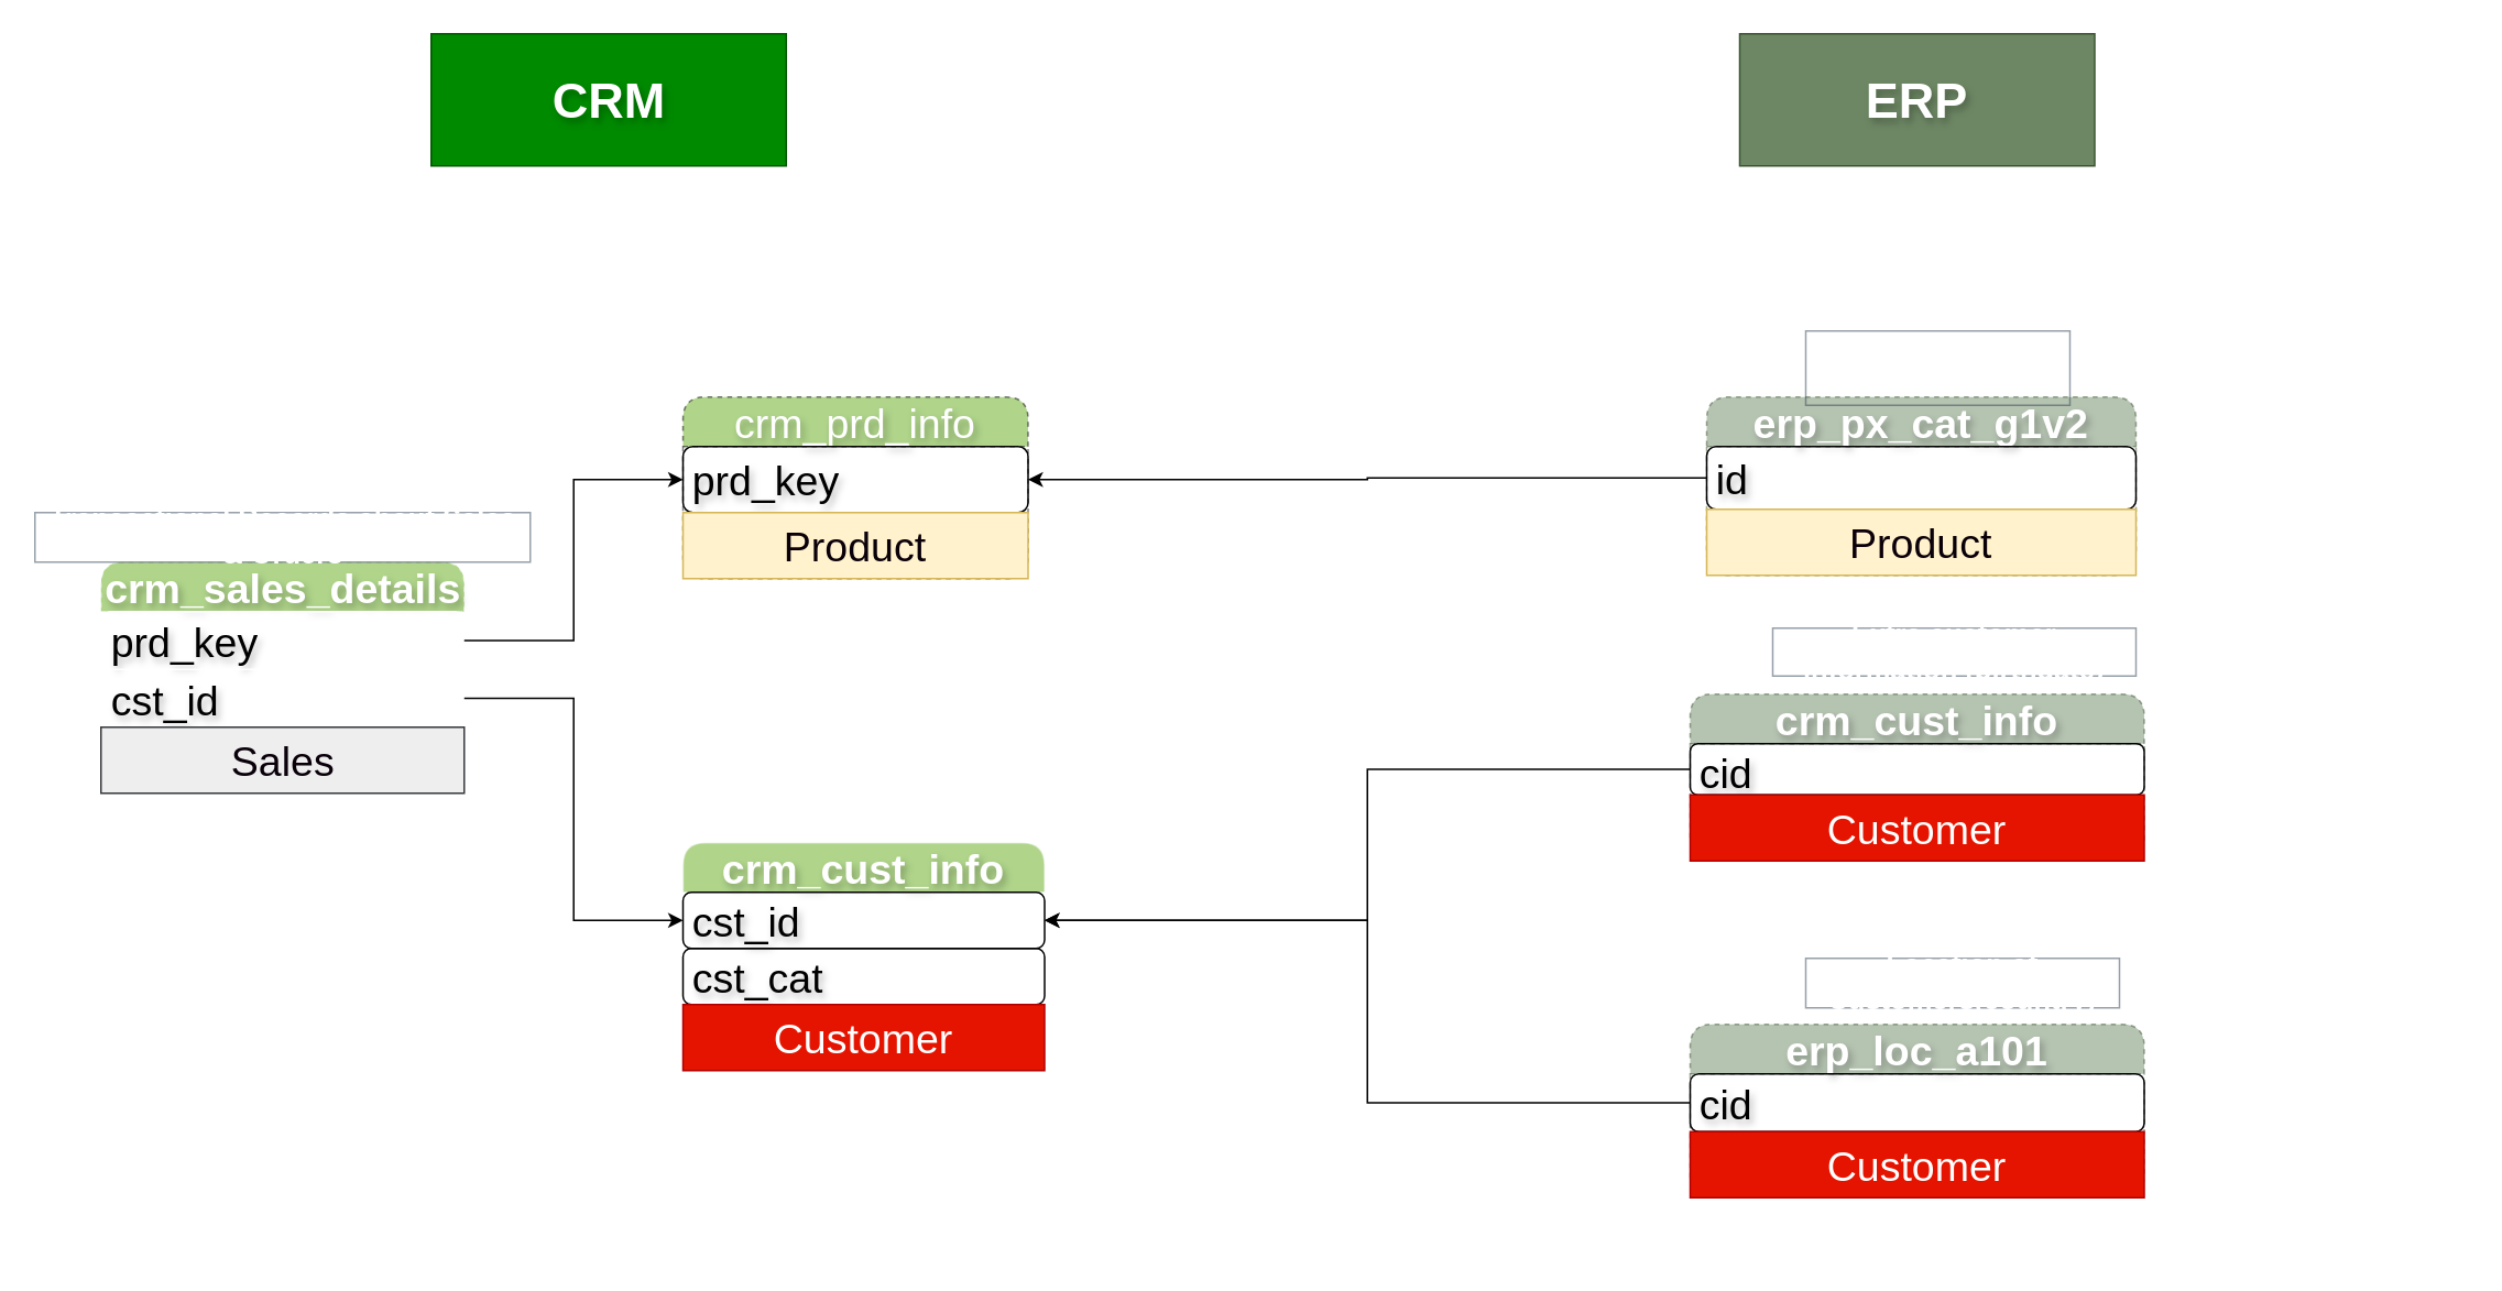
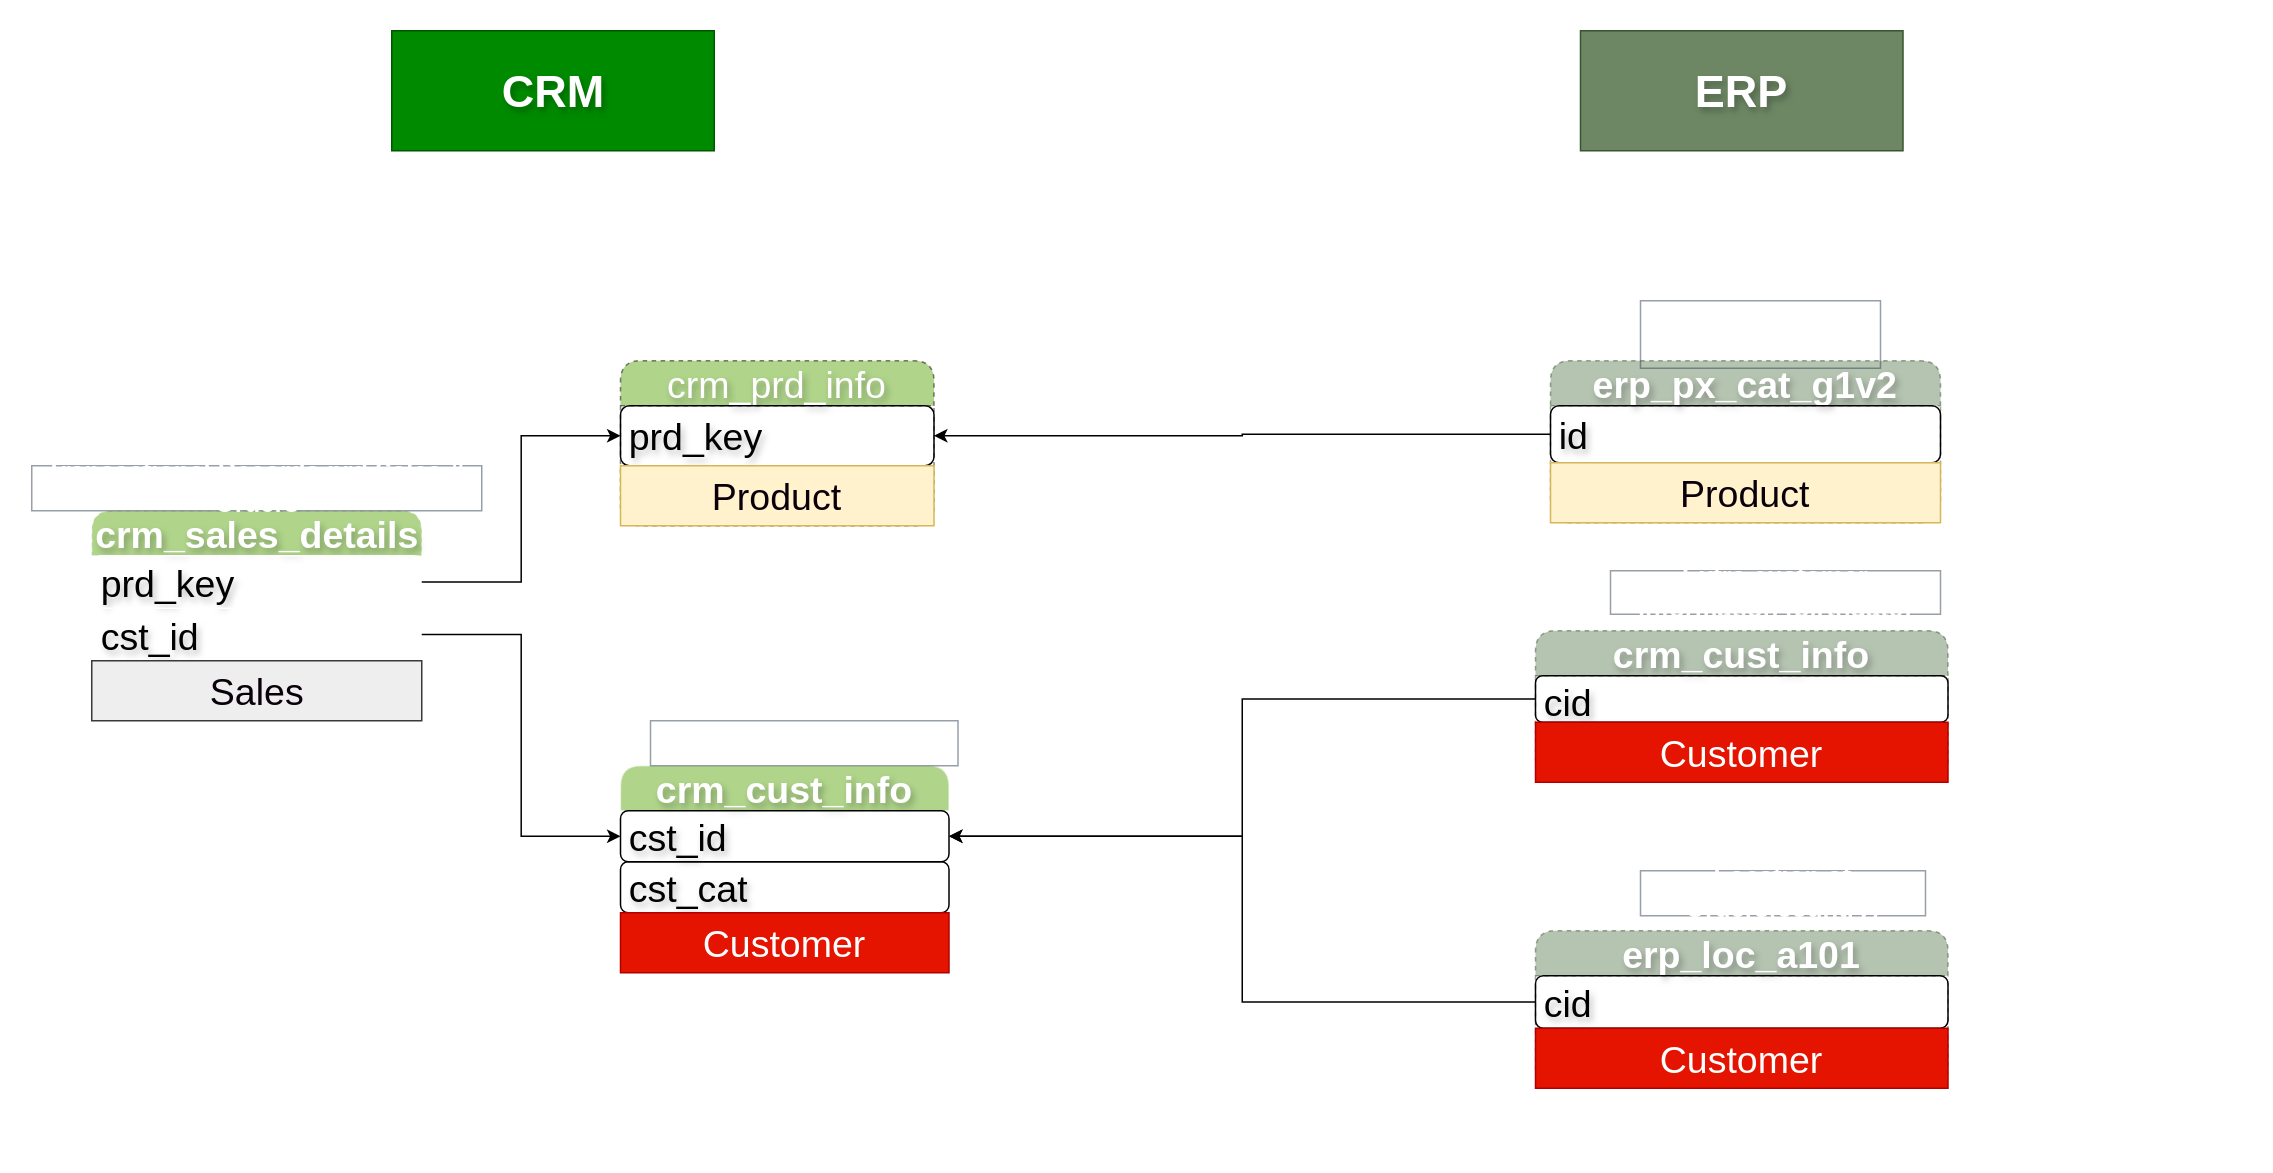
  <mxCell id="0" />
  <mxCell id="1" parent="0" />
  <mxCell id="2" value="" style="rounded=0;whiteSpace=wrap;html=1;strokeColor=light-dark(#FFFFFF,#FFFFFF);align=center;verticalAlign=middle;fontFamily=Helvetica;fontSize=12;fontColor=#ffffff;fillColor=none;gradientColor=none;dashed=1;" parent="1" vertex="1"><mxGeometry x="23" y="60" width="691" height="690" as="geometry" /></mxCell>
  <mxCell id="3" value="crm_prd_info" style="swimlane;fontStyle=0;childLayout=stackLayout;horizontal=1;startSize=30;horizontalStack=0;resizeParent=1;resizeParentMax=0;resizeLast=0;collapsible=1;marginBottom=0;whiteSpace=wrap;html=1;rounded=1;swimlaneLine=1;fillColor=#60a917;dashed=1;fontColor=#ffffff;strokeColor=default;opacity=50;textShadow=1;fontSize=25;" parent="1" vertex="1"><mxGeometry x="413" width="209" height="110" as="geometry" y="240" /></mxCell>
  <mxCell id="4" value="prd_key" style="text;strokeColor=default;fillColor=none;align=left;verticalAlign=middle;spacingLeft=4;spacingRight=4;overflow=hidden;points=[[0,0.5],[1,0.5]];portConstraint=eastwest;rotatable=0;whiteSpace=wrap;html=1;textShadow=1;fontSize=25;rounded=1;" parent="3" vertex="1"><mxGeometry y="30" width="209" height="40" as="geometry" /></mxCell>
  <mxCell id="5" value="Product" style="text;html=1;strokeColor=#d6b656;fillColor=#fff2cc;align=center;verticalAlign=middle;whiteSpace=wrap;overflow=hidden;fontSize=25;fontColor=#0A000A;" vertex="1" parent="3"><mxGeometry y="70" width="209" height="40" as="geometry" /></mxCell>
  <mxCell id="6" value="&lt;b&gt;crm_cust_info&lt;/b&gt;" style="swimlane;fontStyle=0;childLayout=stackLayout;horizontal=1;startSize=30;horizontalStack=0;resizeParent=1;resizeParentMax=0;resizeLast=0;collapsible=1;marginBottom=0;whiteSpace=wrap;html=1;rounded=1;swimlaneLine=1;fillColor=#60a917;fontColor=#ffffff;strokeColor=light-dark(#FFFFFF,#191919);opacity=50;textShadow=1;fontSize=25;" parent="1" vertex="1"><mxGeometry x="413" y="510" width="219" height="138" as="geometry" /></mxCell>
  <mxCell id="7" value="cst_id" style="text;strokeColor=default;fillColor=none;align=left;verticalAlign=middle;spacingLeft=4;spacingRight=4;overflow=hidden;points=[[0,0.5],[1,0.5]];portConstraint=eastwest;rotatable=0;whiteSpace=wrap;html=1;textShadow=1;fontSize=25;rounded=1;" parent="6" vertex="1"><mxGeometry y="30" width="219" height="34" as="geometry" /></mxCell>
  <mxCell id="8" value="cst_cat" style="text;strokeColor=default;fillColor=none;align=left;verticalAlign=middle;spacingLeft=4;spacingRight=4;overflow=hidden;points=[[0,0.5],[1,0.5]];portConstraint=eastwest;rotatable=0;whiteSpace=wrap;html=1;textShadow=1;fontSize=25;rounded=1;" parent="6" vertex="1"><mxGeometry y="64" width="219" height="34" as="geometry" /></mxCell>
  <mxCell id="9" value="Customer" style="text;html=1;strokeColor=#B20000;fillColor=#e51400;align=center;verticalAlign=middle;whiteSpace=wrap;overflow=hidden;fontSize=25;fontColor=#ffffff;" vertex="1" parent="6"><mxGeometry y="98" width="219" height="40" as="geometry" /></mxCell>
+ <mxCell id="10" value="&lt;font style=&quot;font-size: 17px;&quot;&gt;&lt;b style=&quot;&quot;&gt;Customer Information&lt;/b&gt;&lt;/font&gt;" style="text;html=1;align=center;verticalAlign=middle;whiteSpace=wrap;rounded=0;fillColor=none;fontColor=#ffffff;strokeColor=#314354;opacity=50;shadow=0;" parent="1" vertex="1"><mxGeometry x="433" y="480" width="205" height="30" as="geometry" /></mxCell>
  <mxCell id="11" value="&lt;b&gt;crm_sales_details&lt;/b&gt;" style="swimlane;fontStyle=0;childLayout=stackLayout;horizontal=1;startSize=30;horizontalStack=0;resizeParent=1;resizeParentMax=0;resizeLast=0;collapsible=1;marginBottom=0;whiteSpace=wrap;html=1;rounded=1;swimlaneLine=1;fillColor=#60a917;dashed=1;fontColor=#ffffff;strokeColor=#FFFFFF;opacity=50;textShadow=1;fontSize=25;" parent="1" vertex="1"><mxGeometry x="60.5" y="340" width="220" height="140" as="geometry" /></mxCell>
  <mxCell id="12" value="prd_key" style="text;strokeColor=#FFFFFF;fillColor=none;align=left;verticalAlign=middle;spacingLeft=4;spacingRight=4;overflow=hidden;points=[[0,0.5],[1,0.5]];portConstraint=eastwest;rotatable=0;whiteSpace=wrap;html=1;textShadow=1;fontSize=25;rounded=1;" parent="11" vertex="1"><mxGeometry y="30" width="220" height="35" as="geometry" /></mxCell>
  <mxCell id="13" value="cst_id" style="text;strokeColor=#FFFFFF;fillColor=none;align=left;verticalAlign=middle;spacingLeft=4;spacingRight=4;overflow=hidden;points=[[0,0.5],[1,0.5]];portConstraint=eastwest;rotatable=0;whiteSpace=wrap;html=1;textShadow=1;fontSize=25;rounded=1;" parent="11" vertex="1"><mxGeometry y="65" width="220" height="35" as="geometry" /></mxCell>
  <mxCell id="14" value="&lt;font style=&quot;color: rgb(10, 0, 10);&quot;&gt;Sales&lt;/font&gt;" style="text;html=1;align=center;verticalAlign=middle;whiteSpace=wrap;overflow=hidden;fontSize=25;fillColor=#eeeeee;strokeColor=#36393d;" vertex="1" parent="11"><mxGeometry y="100" width="220" height="40" as="geometry" /></mxCell>
- <mxCell id="15" value="&lt;b&gt;&lt;font style=&quot;font-size: 17px;&quot;&gt;Transactional Records about Sales &amp;amp; Orders&lt;/font&gt;&lt;/b&gt;" style="text;html=1;align=center;verticalAlign=middle;whiteSpace=wrap;rounded=0;fillColor=none;fontColor=#ffffff;strokeColor=#314354;opacity=50;shadow=0;" parent="1" vertex="1"><mxGeometry x="20.5" y="310" width="300" height="30" as="geometry" /></mxCell>
+ <mxCell id="15" value="&lt;b&gt;&lt;font style=&quot;font-size: 17px;&quot;&gt;Transactional Records prd Sales &amp;amp; Orders&lt;/font&gt;&lt;/b&gt;" style="text;html=1;align=center;verticalAlign=middle;whiteSpace=wrap;rounded=0;fillColor=none;fontColor=#ffffff;strokeColor=#314354;opacity=50;shadow=0;" parent="1" vertex="1"><mxGeometry x="20.5" y="310" width="300" height="30" as="geometry" /></mxCell>
  <mxCell id="16" style="edgeStyle=orthogonalEdgeStyle;rounded=0;orthogonalLoop=1;jettySize=auto;html=1;exitX=1;exitY=0.5;exitDx=0;exitDy=0;entryX=0;entryY=0.5;entryDx=0;entryDy=0;fontFamily=Helvetica;fontSize=12;fontColor=#ffffff;" parent="1" source="12" target="4" edge="1"><mxGeometry relative="1" as="geometry" /></mxCell>
  <mxCell id="17" style="edgeStyle=orthogonalEdgeStyle;rounded=0;orthogonalLoop=1;jettySize=auto;html=1;exitX=1;exitY=0.5;exitDx=0;exitDy=0;entryX=0;entryY=0.5;entryDx=0;entryDy=0;fontFamily=Helvetica;fontSize=12;fontColor=#ffffff;" parent="1" source="13" target="7" edge="1"><mxGeometry relative="1" as="geometry" /></mxCell>
  <mxCell id="18" value="" style="rounded=0;whiteSpace=wrap;html=1;strokeColor=light-dark(#FFFFFF,#FFFFFF);align=center;verticalAlign=middle;fontFamily=Helvetica;fontSize=12;fontColor=#ffffff;fillColor=none;gradientColor=none;dashed=1;" parent="1" vertex="1"><mxGeometry x="783" y="70" width="710" height="690" as="geometry" /></mxCell>
  <mxCell id="19" value="&lt;b&gt;CRM&lt;/b&gt;" style="text;html=1;align=center;verticalAlign=middle;whiteSpace=wrap;rounded=0;fontFamily=Helvetica;fontSize=30;fontColor=#ffffff;textShadow=1;fillColor=#008a00;strokeColor=#005700;" parent="1" vertex="1"><mxGeometry x="260.5" y="20" width="215" height="80" as="geometry" /></mxCell>
  <mxCell id="20" value="&lt;b&gt;erp_px_cat_g1v2&lt;/b&gt;" style="swimlane;fontStyle=0;childLayout=stackLayout;horizontal=1;startSize=30;horizontalStack=0;resizeParent=1;resizeParentMax=0;resizeLast=0;collapsible=1;marginBottom=0;whiteSpace=wrap;html=1;rounded=1;swimlaneLine=1;fillColor=#6d8764;dashed=1;fontColor=#ffffff;strokeColor=#3A5431;opacity=50;textShadow=1;fontSize=25;" parent="1" vertex="1"><mxGeometry x="1033" width="260" height="108" as="geometry" y="240" /></mxCell>
  <mxCell id="21" value="id" style="text;strokeColor=default;fillColor=none;align=left;verticalAlign=middle;spacingLeft=4;spacingRight=4;overflow=hidden;points=[[0,0.5],[1,0.5]];portConstraint=eastwest;rotatable=0;whiteSpace=wrap;html=1;textShadow=1;fontSize=25;rounded=1;" parent="20" vertex="1"><mxGeometry y="30" width="260" height="38" as="geometry" /></mxCell>
  <mxCell id="22" value="Product" style="text;html=1;strokeColor=#d6b656;fillColor=#fff2cc;align=center;verticalAlign=middle;whiteSpace=wrap;overflow=hidden;fontSize=25;fontColor=#0A000A;" vertex="1" parent="20"><mxGeometry y="68" width="260" height="40" as="geometry" /></mxCell>
  <mxCell id="23" value="&lt;font style=&quot;font-size: 17px;&quot;&gt;&lt;b style=&quot;&quot;&gt;Product Categories&lt;/b&gt;&lt;/font&gt;" style="text;html=1;align=center;verticalAlign=middle;whiteSpace=wrap;rounded=0;fillColor=none;fontColor=#ffffff;strokeColor=#314354;opacity=50;shadow=0;" parent="1" vertex="1"><mxGeometry x="1093" y="200" width="160" height="45" as="geometry" /></mxCell>
  <mxCell id="24" value="&lt;b&gt;erp_loc_a101&lt;/b&gt;" style="swimlane;fontStyle=0;childLayout=stackLayout;horizontal=1;startSize=30;horizontalStack=0;resizeParent=1;resizeParentMax=0;resizeLast=0;collapsible=1;marginBottom=0;whiteSpace=wrap;html=1;rounded=1;swimlaneLine=1;fillColor=#6d8764;dashed=1;fontColor=#ffffff;strokeColor=#3A5431;opacity=50;textShadow=1;fontSize=25;" parent="1" vertex="1"><mxGeometry x="1023" y="620" width="275" height="105" as="geometry" /></mxCell>
  <mxCell id="25" value="cid" style="text;strokeColor=default;fillColor=none;align=left;verticalAlign=middle;spacingLeft=4;spacingRight=4;overflow=hidden;points=[[0,0.5],[1,0.5]];portConstraint=eastwest;rotatable=0;whiteSpace=wrap;html=1;textShadow=1;fontSize=25;rounded=1;" parent="24" vertex="1"><mxGeometry y="30" width="275" height="35" as="geometry" /></mxCell>
  <mxCell id="26" value="Customer" style="text;html=1;strokeColor=#B20000;fillColor=#e51400;align=center;verticalAlign=middle;whiteSpace=wrap;overflow=hidden;fontSize=25;fontColor=#ffffff;" vertex="1" parent="24"><mxGeometry y="65" width="275" height="40" as="geometry" /></mxCell>
- <mxCell id="27" value="&lt;font style=&quot;font-size: 17px;&quot;&gt;&lt;b style=&quot;&quot;&gt;Location of Customers(country)&lt;/b&gt;&lt;/font&gt;" style="text;html=1;align=center;verticalAlign=middle;whiteSpace=wrap;rounded=0;fillColor=none;fontColor=#ffffff;strokeColor=#314354;opacity=50;shadow=0;" parent="1" vertex="1"><mxGeometry x="1093" y="580" width="190" height="30" as="geometry" /></mxCell>
+ <mxCell id="27" value="&lt;font style=&quot;font-size: 17px;&quot;&gt;&lt;b style=&quot;&quot;&gt;Location of Orders(country)&lt;/b&gt;&lt;/font&gt;" style="text;html=1;align=center;verticalAlign=middle;whiteSpace=wrap;rounded=0;fillColor=none;fontColor=#ffffff;strokeColor=#314354;opacity=50;shadow=0;" parent="1" vertex="1"><mxGeometry x="1093" y="580" width="190" height="30" as="geometry" /></mxCell>
  <mxCell id="28" value="&lt;b&gt;crm_cust_info&lt;/b&gt;" style="swimlane;fontStyle=0;childLayout=stackLayout;horizontal=1;startSize=30;horizontalStack=0;resizeParent=1;resizeParentMax=0;resizeLast=0;collapsible=1;marginBottom=0;whiteSpace=wrap;html=1;rounded=1;swimlaneLine=1;fillColor=#6d8764;dashed=1;fontColor=#ffffff;strokeColor=#3A5431;opacity=50;textShadow=1;fontSize=25;" parent="1" vertex="1"><mxGeometry x="1023" y="420" width="275" height="101" as="geometry" /></mxCell>
  <mxCell id="29" value="cid" style="text;strokeColor=default;fillColor=none;align=left;verticalAlign=middle;spacingLeft=4;spacingRight=4;overflow=hidden;points=[[0,0.5],[1,0.5]];portConstraint=eastwest;rotatable=0;whiteSpace=wrap;html=1;textShadow=1;fontSize=25;rounded=1;" parent="28" vertex="1"><mxGeometry y="30" width="275" height="31" as="geometry" /></mxCell>
  <mxCell id="30" value="Customer" style="text;html=1;strokeColor=#B20000;fillColor=#e51400;align=center;verticalAlign=middle;whiteSpace=wrap;overflow=hidden;fontSize=25;fontColor=#ffffff;" vertex="1" parent="28"><mxGeometry y="61" width="275" height="40" as="geometry" /></mxCell>
  <mxCell id="31" value="&lt;font style=&quot;font-size: 17px;&quot;&gt;&lt;b style=&quot;&quot;&gt;Extra customer information (birthdate)&lt;/b&gt;&lt;/font&gt;" style="text;html=1;align=center;verticalAlign=middle;whiteSpace=wrap;rounded=0;fillColor=none;fontColor=#ffffff;strokeColor=#314354;opacity=50;shadow=0;" parent="1" vertex="1"><mxGeometry x="1073" y="380" width="220" height="29" as="geometry" /></mxCell>
  <mxCell id="32" value="&lt;b&gt;ERP&lt;/b&gt;" style="text;html=1;align=center;verticalAlign=middle;whiteSpace=wrap;rounded=0;fontFamily=Helvetica;fontSize=30;textShadow=1;fillColor=#6d8764;strokeColor=#3A5431;fontColor=#ffffff;" parent="1" vertex="1"><mxGeometry x="1053" y="20" width="215" height="80" as="geometry" /></mxCell>
  <mxCell id="33" style="edgeStyle=orthogonalEdgeStyle;rounded=0;orthogonalLoop=1;jettySize=auto;html=1;entryX=1;entryY=0.5;entryDx=0;entryDy=0;fontFamily=Helvetica;fontSize=12;fontColor=#ffffff;" parent="1" source="29" target="7" edge="1"><mxGeometry relative="1" as="geometry" /></mxCell>
  <mxCell id="34" style="edgeStyle=orthogonalEdgeStyle;rounded=0;orthogonalLoop=1;jettySize=auto;html=1;entryX=1;entryY=0.5;entryDx=0;entryDy=0;fontFamily=Helvetica;fontSize=12;fontColor=#ffffff;" parent="1" source="25" target="7" edge="1"><mxGeometry relative="1" as="geometry" /></mxCell>
  <mxCell id="35" style="edgeStyle=orthogonalEdgeStyle;rounded=0;orthogonalLoop=1;jettySize=auto;html=1;entryX=1;entryY=0.5;entryDx=0;entryDy=0;fontFamily=Helvetica;fontSize=12;fontColor=#ffffff;" parent="1" source="21" target="4" edge="1"><mxGeometry relative="1" as="geometry" /></mxCell>
